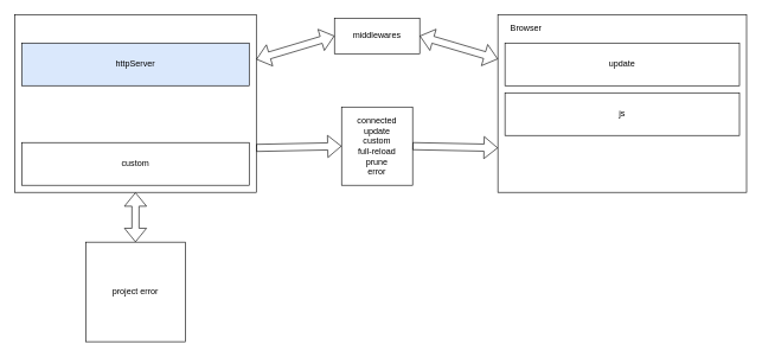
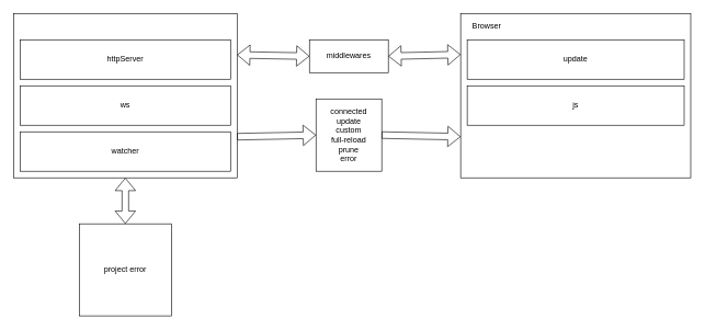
  <mxCell id="0" />
  <mxCell id="1" parent="0" />
  <mxCell id="2" value="project error" style="whiteSpace=wrap;html=1;aspect=fixed;" parent="1" vertex="1"><mxGeometry x="120" y="340" width="140" height="140" as="geometry" /></mxCell>
  <mxCell id="3" value="" style="shape=flexArrow;endArrow=classic;startArrow=classic;html=1;exitX=0.5;exitY=0;exitDx=0;exitDy=0;entryX=0.5;entryY=1;entryDx=0;entryDy=0;" parent="1" source="2" target="4" edge="1"><mxGeometry width="50" height="50" relative="1" as="geometry"><mxPoint x="75" y="370" as="sourcePoint" /><mxPoint x="190" y="270" as="targetPoint" /></mxGeometry></mxCell>
  <mxCell id="4" value="" style="rounded=0;whiteSpace=wrap;html=1;align=left;" parent="1" vertex="1"><mxGeometry x="20" y="20" width="340" height="250" as="geometry" /></mxCell>
- <mxCell id="5" value="custom" style="rounded=0;whiteSpace=wrap;html=1;" parent="1" vertex="1"><mxGeometry x="30" y="200" width="320" height="60" as="geometry" /></mxCell>
- <mxCell id="7" value="httpServer" style="rounded=0;whiteSpace=wrap;html=1;fillColor=#dae8fc;" parent="1" vertex="1"><mxGeometry x="30" y="60" width="320" height="60" as="geometry" /></mxCell>
+ <mxCell id="5" value="watcher" style="rounded=0;whiteSpace=wrap;html=1;" parent="1" vertex="1"><mxGeometry x="30" y="200" width="320" height="60" as="geometry" /></mxCell>
+ <mxCell id="6" value="ws" style="rounded=0;whiteSpace=wrap;html=1;" parent="1" vertex="1"><mxGeometry x="30" y="130" width="320" height="60" as="geometry" /></mxCell>
+ <mxCell id="7" value="httpServer" style="rounded=0;whiteSpace=wrap;html=1;" parent="1" vertex="1"><mxGeometry x="30" y="60" width="320" height="60" as="geometry" /></mxCell>
  <mxCell id="8" value="" style="rounded=0;whiteSpace=wrap;html=1;" parent="1" vertex="1"><mxGeometry x="700" y="20" width="350" height="250" as="geometry" /></mxCell>
  <mxCell id="9" value="connected&lt;br&gt;update&lt;br&gt;custom&lt;br&gt;full-reload&lt;br&gt;prune&lt;br&gt;error" style="rounded=0;whiteSpace=wrap;html=1;" parent="1" vertex="1"><mxGeometry x="480" y="150" width="100" height="110" as="geometry" /></mxCell>
  <mxCell id="10" value="" style="shape=flexArrow;endArrow=classic;html=1;exitX=1;exitY=0.75;exitDx=0;exitDy=0;entryX=0;entryY=0.5;entryDx=0;entryDy=0;" parent="1" source="4" target="9" edge="1"><mxGeometry width="50" height="50" relative="1" as="geometry"><mxPoint x="414" y="215" as="sourcePoint" /><mxPoint x="464" y="165" as="targetPoint" /></mxGeometry></mxCell>
  <mxCell id="11" value="" style="shape=flexArrow;endArrow=classic;html=1;exitX=1;exitY=0.5;exitDx=0;exitDy=0;entryX=0;entryY=0.75;entryDx=0;entryDy=0;" parent="1" source="9" target="8" edge="1"><mxGeometry width="50" height="50" relative="1" as="geometry"><mxPoint x="580" y="290" as="sourcePoint" /><mxPoint x="630" y="240" as="targetPoint" /></mxGeometry></mxCell>
  <mxCell id="12" value="js" style="rounded=0;whiteSpace=wrap;html=1;" parent="1" vertex="1"><mxGeometry x="710" y="130" width="330" height="60" as="geometry" /></mxCell>
  <mxCell id="13" value="update" style="rounded=0;whiteSpace=wrap;html=1;" parent="1" vertex="1"><mxGeometry x="710" y="60" width="330" height="60" as="geometry" /></mxCell>
  <mxCell id="14" value="Browser" style="text;html=1;strokeColor=none;fillColor=none;align=center;verticalAlign=middle;whiteSpace=wrap;rounded=0;" parent="1" vertex="1"><mxGeometry x="710" y="30" width="60" height="20" as="geometry" /></mxCell>
- <mxCell id="15" value="middlewares" style="rounded=0;whiteSpace=wrap;html=1;" parent="1" vertex="1"><mxGeometry x="470" y="25" width="120" height="50" as="geometry" /></mxCell>
+ <mxCell id="15" value="middlewares" style="rounded=0;whiteSpace=wrap;html=1;" parent="1" vertex="1"><mxGeometry x="470" y="60" width="120" height="50" as="geometry" /></mxCell>
  <mxCell id="16" value="" style="shape=flexArrow;endArrow=classic;startArrow=classic;html=1;entryX=0;entryY=0.5;entryDx=0;entryDy=0;" parent="1" target="15" edge="1"><mxGeometry width="50" height="50" relative="1" as="geometry"><mxPoint x="360" y="83" as="sourcePoint" /><mxPoint x="430" y="50" as="targetPoint" /></mxGeometry></mxCell>
  <mxCell id="17" value="" style="shape=flexArrow;endArrow=classic;startArrow=classic;html=1;entryX=0;entryY=0.25;entryDx=0;entryDy=0;exitX=1;exitY=0.5;exitDx=0;exitDy=0;" parent="1" source="15" target="8" edge="1"><mxGeometry width="50" height="50" relative="1" as="geometry"><mxPoint x="590" y="140" as="sourcePoint" /><mxPoint x="640" y="90" as="targetPoint" /></mxGeometry></mxCell>
